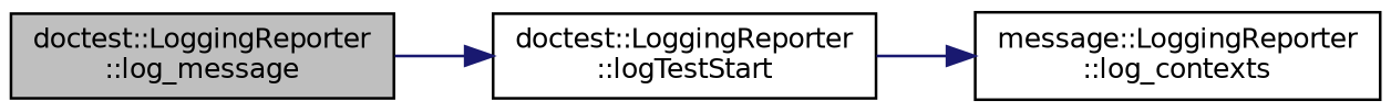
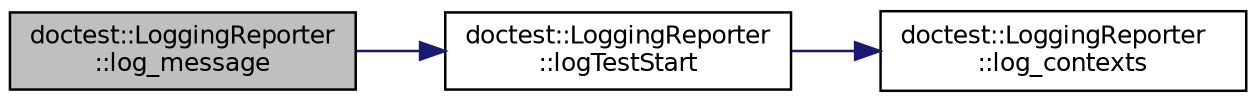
  digraph {
    rankdir=LR
    node [color=black fontname=Helvetica fontsize=10 shape=record]
    edge [color=midnightblue fontname=Helvetica fontsize=10 labelfontname=Helvetica labelfontsize=10 style=solid]
    n1 [fillcolor=grey75 fontcolor=black height=0.2 label="doctest::LoggingReporter\l::log_message" style=filled width=0.4]
    n2 [height=0.2 label="doctest::LoggingReporter\l::logTestStart" width=0.4]
-   n3 [height=0.2 label="message::LoggingReporter\l::log_contexts" width=0.4]
+   n3 [height=0.2 label="doctest::LoggingReporter\l::log_contexts" width=0.4]
    n1 -> n2
    n2 -> n3
  }
